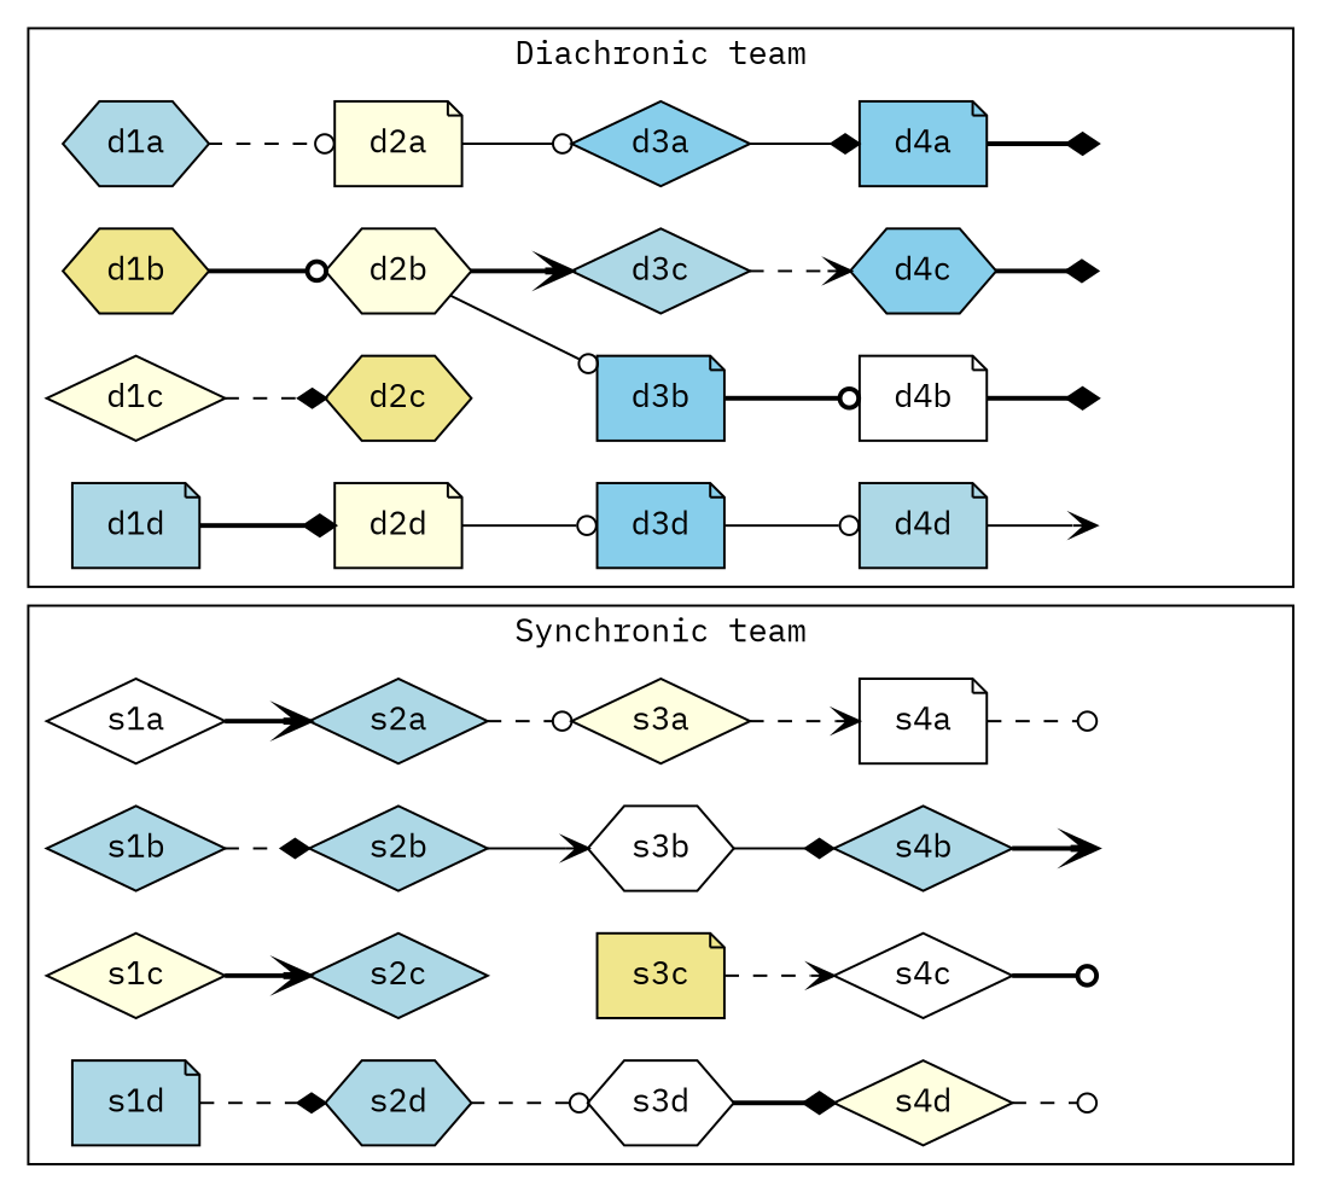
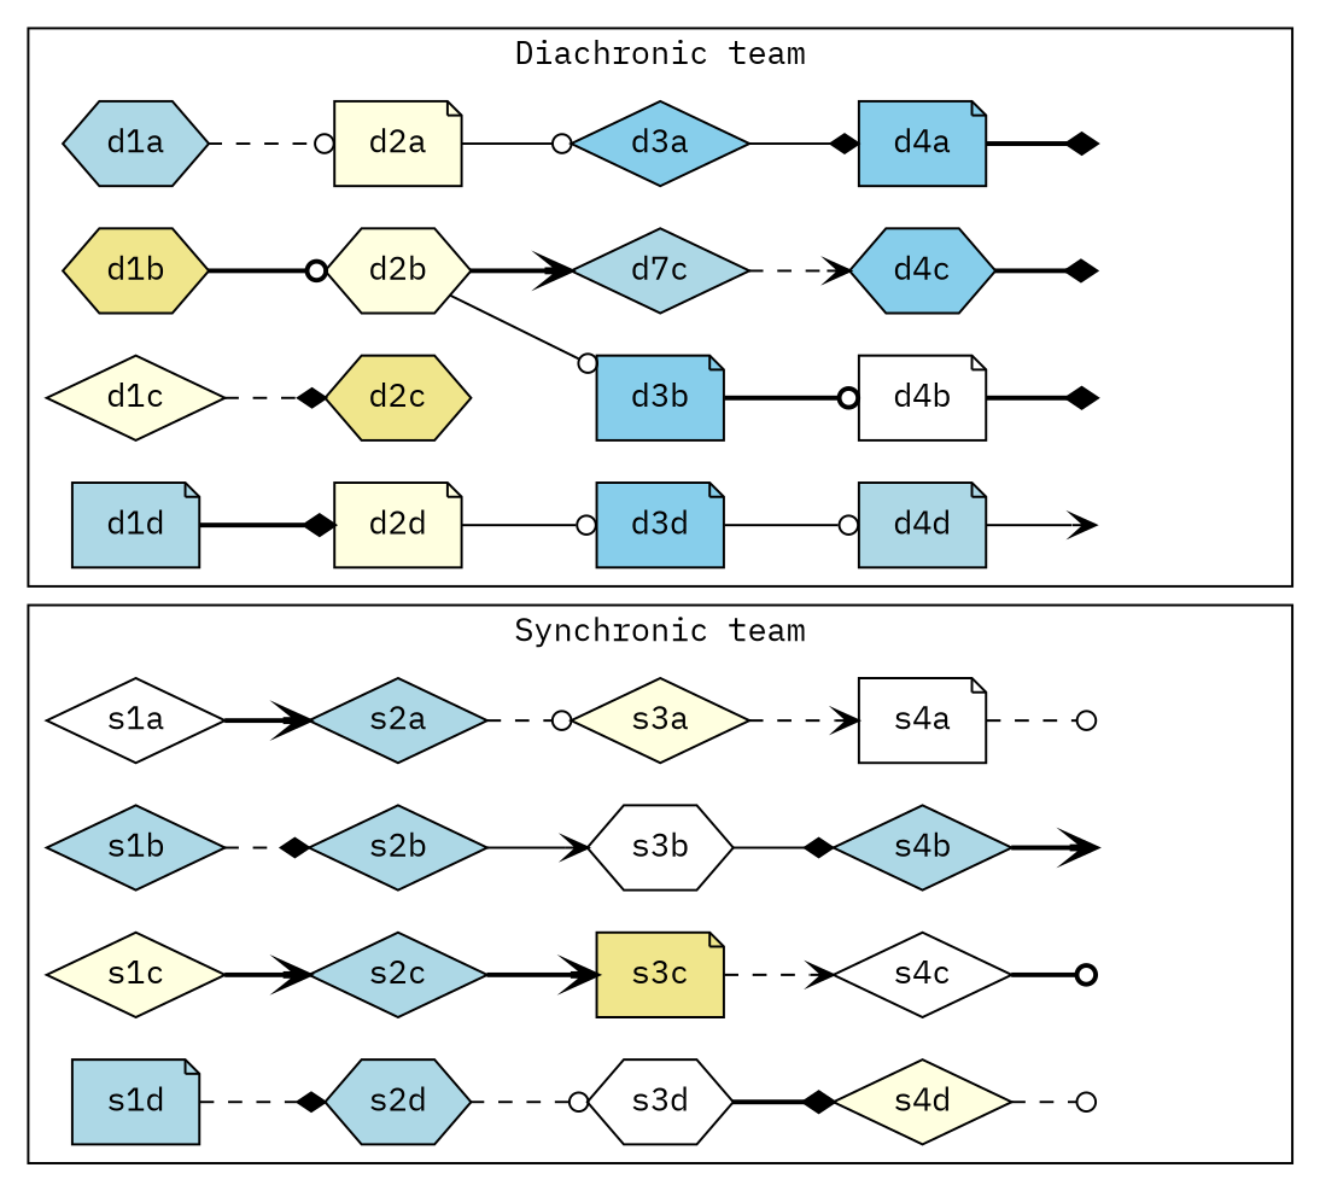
  digraph {
    fontname="IBM Plex Mono"
    rankdir=LR
    node [fillcolor=lightblue fontname="IBM Plex Mono" shape=diamond style=filled]
    edge [arrowhead=odot fontname="IBM Plex Mono" style=bold]
    s1a [fillcolor=white]
    s2a
    s3a [fillcolor=lightyellow]
    s4a [fillcolor=white shape=note]
    sinv1 [style=invis fillcolor="" shape=""]
    s1b
    s2b
    s3b [fillcolor=white shape=hexagon]
    s4b
    sinv2 [style=invis fillcolor="" shape=""]
    s1c [fillcolor=lightyellow]
    s2c
    s3c [fillcolor=khaki shape=note]
    s4c [fillcolor=white]
    sinv3 [style=invis fillcolor="" shape=""]
    s1d [shape=note]
    s2d [shape=hexagon]
    s3d [fillcolor=white shape=hexagon]
    s4d [fillcolor=lightyellow]
    sinv4 [style=invis fillcolor="" shape=""]
    d1a [shape=hexagon]
    d2a [fillcolor=lightyellow shape=note]
    d3a [fillcolor=skyblue]
    d4a [fillcolor=skyblue shape=note]
    dinv1 [style=invis fillcolor="" shape=""]
    d1b [fillcolor=khaki shape=hexagon]
    d2b [fillcolor=lightyellow shape=hexagon]
    d3b [fillcolor=skyblue shape=note]
    d4b [fillcolor=white shape=note]
    dinv2 [style=invis fillcolor="" shape=""]
    d1c [fillcolor=lightyellow]
    d2c [fillcolor=khaki shape=hexagon]
-   d3c
+   d3c [label=d7c]
    d4c [fillcolor=skyblue shape=hexagon]
    dinv3 [style=invis fillcolor="" shape=""]
    d1d [shape=note]
    d2d [fillcolor=lightyellow shape=note]
    d3d [fillcolor=skyblue shape=note]
    d4d [shape=note]
    dinv4 [style=invis fillcolor="" shape=""]
    subgraph cluster_1 {
      label="Synchronic team"
      s1a
      s2a
      s3a
      s4a
      sinv1
      s1b
      s2b
      s3b
      s4b
      sinv2
      s1c
      s2c
      s3c
      s4c
      sinv3
      s1d
      s2d
      s3d
      s4d
      sinv4
    }
    subgraph cluster_2 {
      label="Diachronic team"
      d1a
      d2a
      d3a
      d4a
      dinv1
      d1b
      d2b
      d3b
      d4b
      dinv2
      d1c
      d2c
      d3c
      d4c
      dinv3
      d1d
      d2d
      d3d
      d4d
      dinv4
    }
    s1a -> s2a [arrowhead=vee]
    s2a -> s3a [style=dashed]
    s3a -> s4a [arrowhead=vee style=dashed]
    s4a -> sinv1 [style=dashed]
    s1b -> s2b [arrowhead=diamond style=dashed]
    s2b -> s3b [arrowhead=vee style=solid]
    s3b -> s4b [arrowhead=diamond style=solid]
    s4b -> sinv2 [arrowhead=vee]
    s1c -> s2c [arrowhead=vee]
+   s2c -> s3c [arrowhead=vee]
    s3c -> s4c [arrowhead=vee style=dashed]
    s4c -> sinv3
    s1d -> s2d [arrowhead=diamond style=dashed]
    s2d -> s3d [style=dashed]
    s3d -> s4d [arrowhead=diamond]
    s4d -> sinv4 [style=dashed]
    d1a -> d2a [style=dashed]
    d2a -> d3a [style=solid]
    d3a -> d4a [arrowhead=diamond style=solid]
    d4a -> dinv1 [arrowhead=diamond]
    d1b -> d2b
    d2b -> d3b [style=solid]
    d2b -> d3c [arrowhead=vee]
    d3b -> d4b
    d4b -> dinv2 [arrowhead=diamond]
    d1c -> d2c [arrowhead=diamond style=dashed]
    d3c -> d4c [arrowhead=vee style=dashed]
    d4c -> dinv3 [arrowhead=diamond]
    d1d -> d2d [arrowhead=diamond]
    d2d -> d3d [style=solid]
    d3d -> d4d [style=solid]
    d4d -> dinv4 [arrowhead=vee style=solid]
  }
